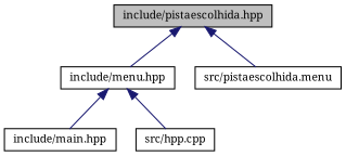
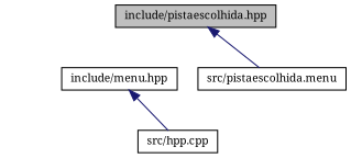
  digraph {
    fontname="Noto Serif"
    node [color=black fillcolor=white fontname="Noto Serif" fontsize=10 shape=record style=filled]
    edge [color=midnightblue dir=back fontname="Noto Serif" fontsize=10 labelfontname=Helvetica labelfontsize=10 style=solid]
    n1 [fillcolor=grey75 fontcolor=black height=0.2 label="include/pistaescolhida.hpp" width=0.4]
    n2 [height=0.2 label="include/menu.hpp" width=0.4]
    n3 [height=0.2 label="src/pistaescolhida.menu" width=0.4]
-   n4 [height=0.2 label="include/main.hpp" width=0.4]
    n5 [height=0.2 label="src/hpp.cpp" width=0.4]
-   n1 -> n2
    n1 -> n3
-   n2 -> n4
    n2 -> n5
  }
